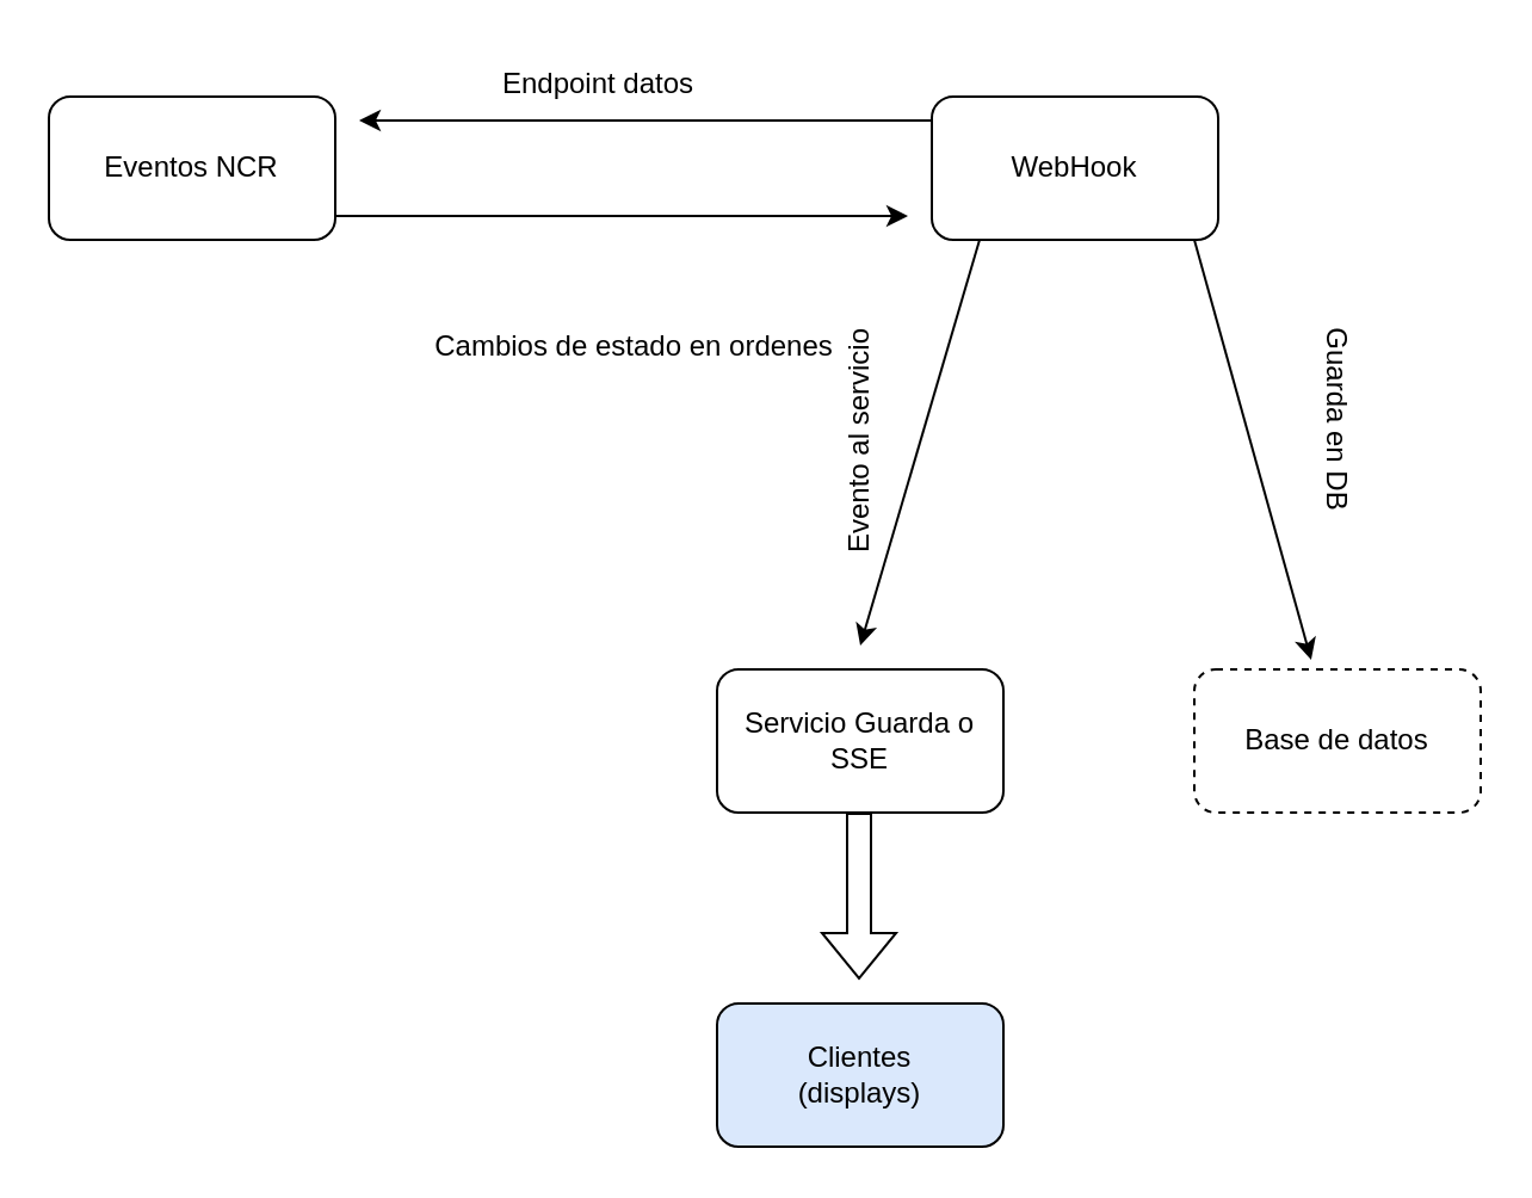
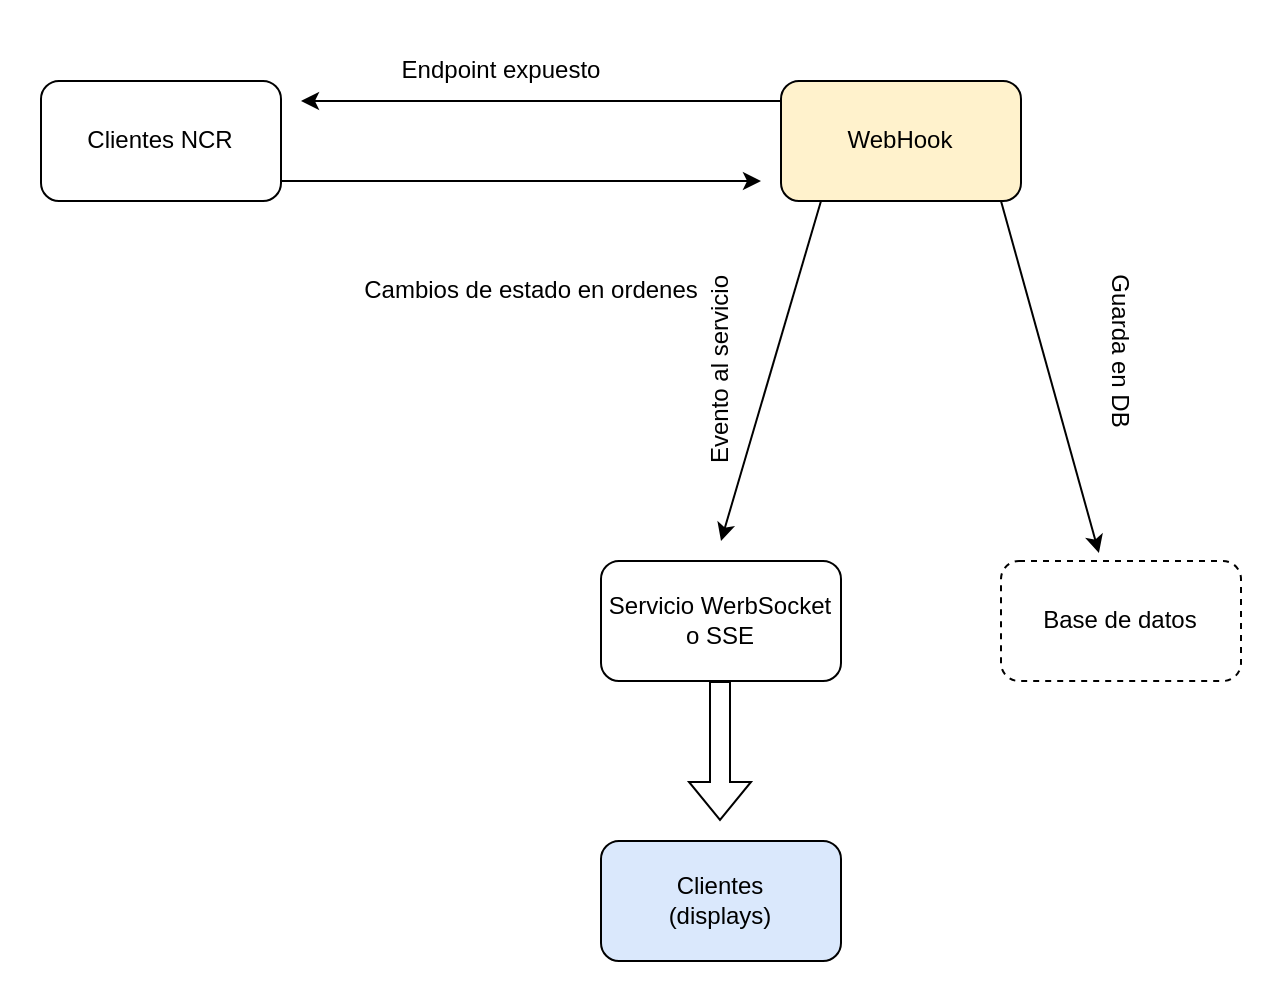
  <mxCell id="0" />
  <mxCell id="1" parent="0" />
- <mxCell id="2" value="Eventos NCR" style="rounded=1;whiteSpace=wrap;html=1;" vertex="1" parent="1"><mxGeometry x="20" y="40" width="120" height="60" as="geometry" /></mxCell>
- <mxCell id="3" value="WebHook" style="rounded=1;whiteSpace=wrap;html=1;" vertex="1" parent="1"><mxGeometry x="390" y="40" width="120" height="60" as="geometry" /></mxCell>
+ <mxCell id="2" value="Clientes NCR" style="rounded=1;whiteSpace=wrap;html=1;" vertex="1" parent="1"><mxGeometry x="20" y="40" width="120" height="60" as="geometry" /></mxCell>
+ <mxCell id="3" value="WebHook" style="rounded=1;whiteSpace=wrap;html=1;fillColor=#fff2cc;" vertex="1" parent="1"><mxGeometry x="390" y="40" width="120" height="60" as="geometry" /></mxCell>
  <mxCell id="4" value="" style="endArrow=classic;html=1;rounded=0;" edge="1" parent="1"><mxGeometry width="50" height="50" relative="1" as="geometry"><mxPoint x="390" y="50" as="sourcePoint" /><mxPoint x="150" y="50" as="targetPoint" /></mxGeometry></mxCell>
- <mxCell id="5" value="Endpoint datos" style="text;html=1;align=center;verticalAlign=middle;resizable=0;points=[];autosize=1;strokeColor=none;fillColor=none;" vertex="1" parent="1"><mxGeometry x="190" y="20" width="120" height="30" as="geometry" /></mxCell>
+ <mxCell id="5" value="Endpoint expuesto" style="text;html=1;align=center;verticalAlign=middle;resizable=0;points=[];autosize=1;strokeColor=none;fillColor=none;" vertex="1" parent="1"><mxGeometry x="190" y="20" width="120" height="30" as="geometry" /></mxCell>
  <mxCell id="6" value="" style="endArrow=classic;html=1;rounded=0;" edge="1" parent="1"><mxGeometry width="50" height="50" relative="1" as="geometry"><mxPoint x="140" y="90" as="sourcePoint" /><mxPoint x="380" y="90" as="targetPoint" /></mxGeometry></mxCell>
  <mxCell id="7" value="Cambios de estado en ordenes" style="text;html=1;align=center;verticalAlign=middle;resizable=0;points=[];autosize=1;strokeColor=none;fillColor=none;" vertex="1" parent="1"><mxGeometry x="170" y="130" width="190" height="30" as="geometry" /></mxCell>
  <mxCell id="8" value="" style="endArrow=classic;html=1;rounded=0;" edge="1" parent="1"><mxGeometry width="50" height="50" relative="1" as="geometry"><mxPoint x="410" y="100" as="sourcePoint" /><mxPoint x="360" y="270" as="targetPoint" /></mxGeometry></mxCell>
  <mxCell id="9" value="" style="endArrow=classic;html=1;rounded=0;entryX=0.408;entryY=-0.067;entryDx=0;entryDy=0;entryPerimeter=0;" edge="1" parent="1" target="12"><mxGeometry width="50" height="50" relative="1" as="geometry"><mxPoint x="500" y="100" as="sourcePoint" /><mxPoint x="500" y="260" as="targetPoint" /></mxGeometry></mxCell>
  <mxCell id="10" value="Guarda en DB" style="text;html=1;align=center;verticalAlign=middle;resizable=0;points=[];autosize=1;strokeColor=none;fillColor=none;rotation=90;" vertex="1" parent="1"><mxGeometry x="510" y="160" width="100" height="30" as="geometry" /></mxCell>
  <mxCell id="11" value="Evento al servicio" style="text;html=1;align=center;verticalAlign=middle;resizable=0;points=[];autosize=1;strokeColor=none;fillColor=none;rotation=270;" vertex="1" parent="1"><mxGeometry x="300" y="170" width="120" height="30" as="geometry" /></mxCell>
  <mxCell id="12" value="Base de datos" style="rounded=1;whiteSpace=wrap;html=1;dashed=1;" vertex="1" parent="1"><mxGeometry x="500" y="280" width="120" height="60" as="geometry" /></mxCell>
- <mxCell id="13" value="Servicio Guarda o SSE" style="rounded=1;whiteSpace=wrap;html=1;" vertex="1" parent="1"><mxGeometry x="300" y="280" width="120" height="60" as="geometry" /></mxCell>
+ <mxCell id="13" value="Servicio WerbSocket o SSE" style="rounded=1;whiteSpace=wrap;html=1;" vertex="1" parent="1"><mxGeometry x="300" y="280" width="120" height="60" as="geometry" /></mxCell>
  <mxCell id="14" value="" style="shape=flexArrow;endArrow=classic;html=1;rounded=0;" edge="1" parent="1"><mxGeometry width="50" height="50" relative="1" as="geometry"><mxPoint x="359.5" y="340" as="sourcePoint" /><mxPoint x="359.5" y="410" as="targetPoint" /></mxGeometry></mxCell>
  <mxCell id="15" value="Clientes&lt;br&gt;(displays)" style="rounded=1;whiteSpace=wrap;html=1;fillColor=#dae8fc;" vertex="1" parent="1"><mxGeometry x="300" y="420" width="120" height="60" as="geometry" /></mxCell>
